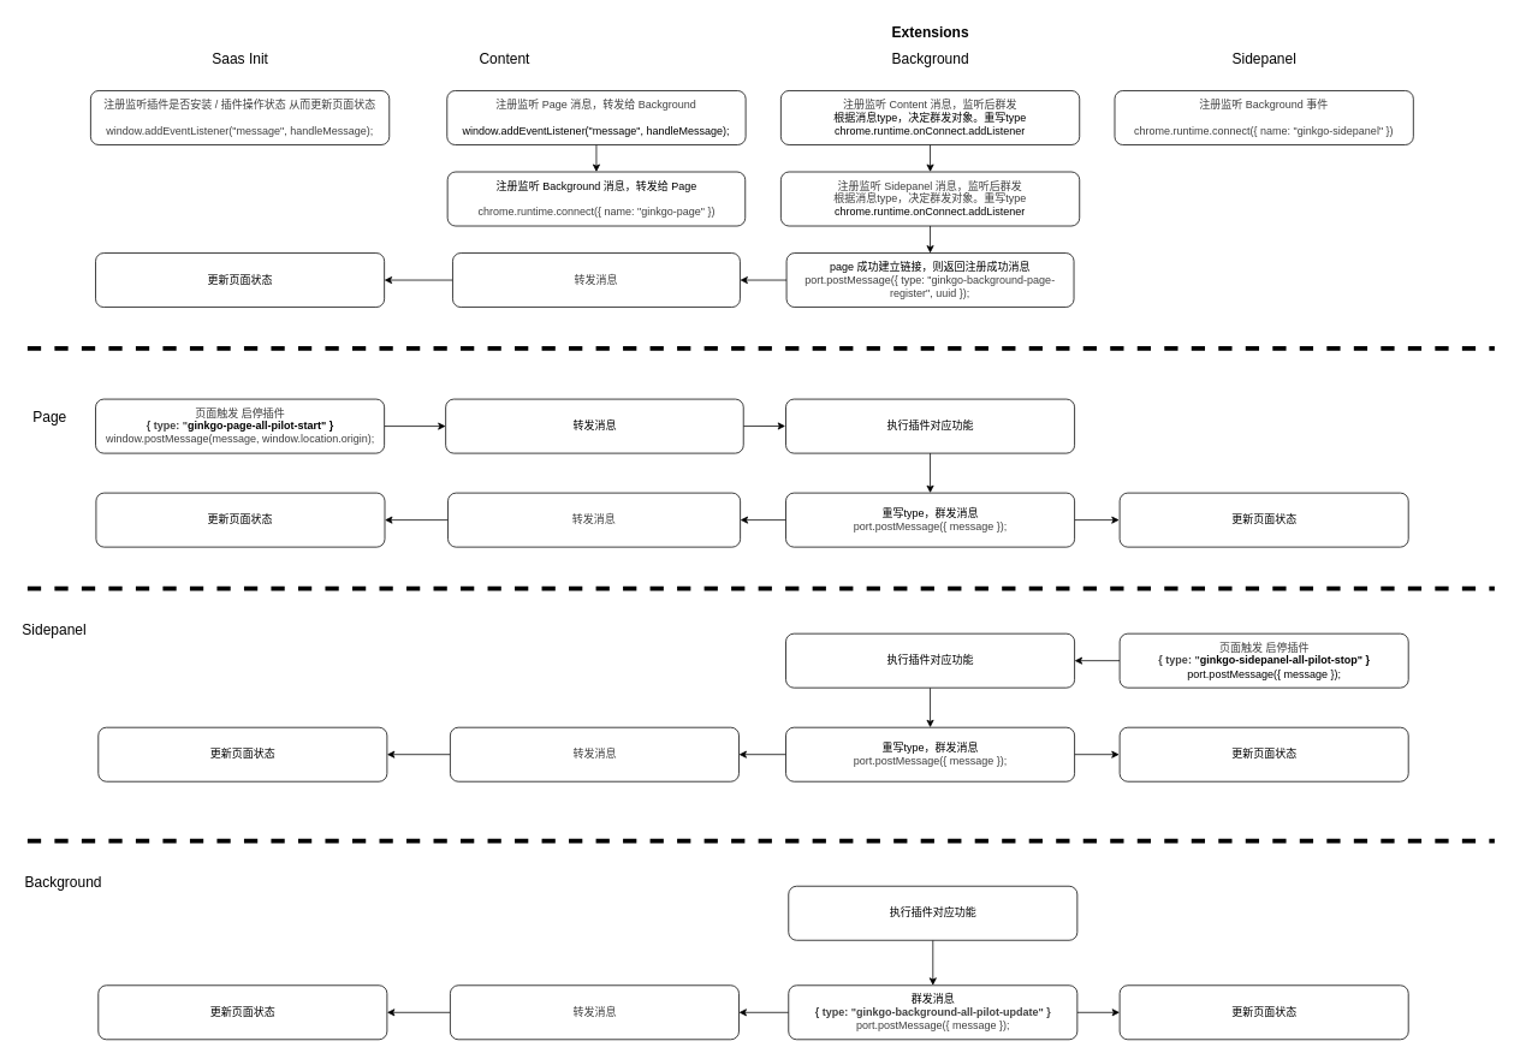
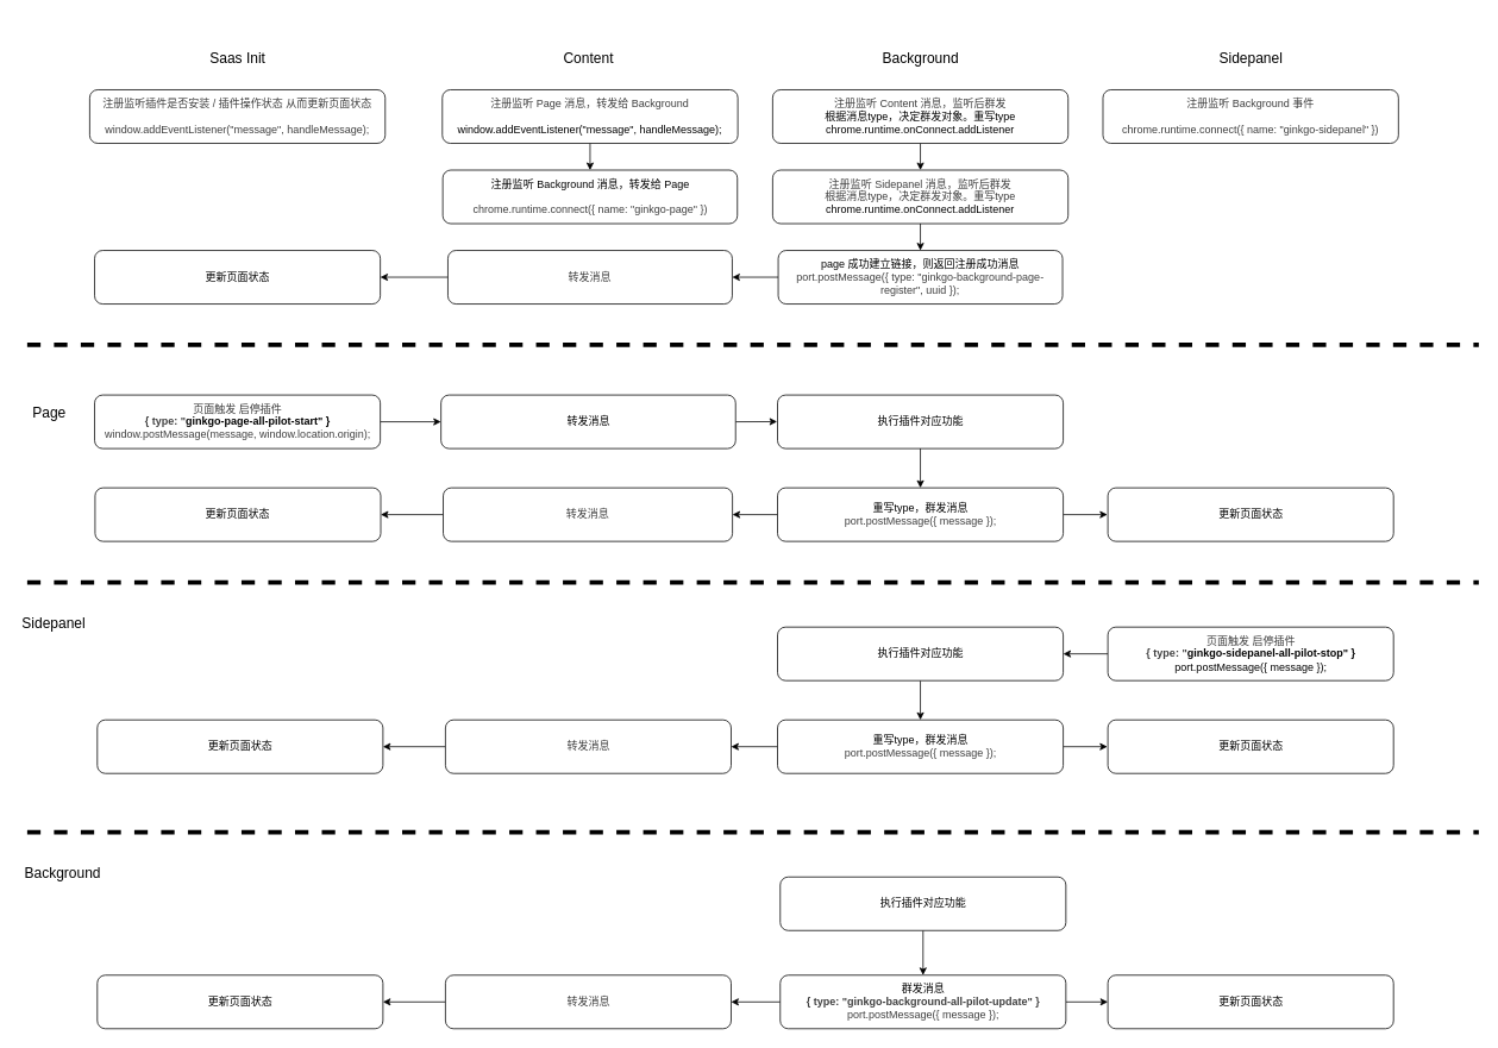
  <mxCell id="0" />
  <mxCell id="1" parent="0" />
  <mxCell id="2" value="&lt;font style=&quot;font-size: 16px;&quot;&gt;Saas Init&lt;/font&gt;" style="text;html=1;align=center;verticalAlign=middle;whiteSpace=wrap;rounded=0;" parent="1" vertex="1"><mxGeometry x="205.5" y="50" width="120" height="30" as="geometry" /></mxCell>
  <mxCell id="3" value="&lt;font style=&quot;font-size: 16px;&quot;&gt;Background&lt;/font&gt;" style="text;html=1;align=center;verticalAlign=middle;whiteSpace=wrap;rounded=0;" parent="1" vertex="1"><mxGeometry x="975.5" y="50" width="110" height="30" as="geometry" /></mxCell>
- <mxCell id="4" value="&lt;font style=&quot;font-size: 16px;&quot;&gt;Content&lt;/font&gt;" style="text;html=1;align=center;verticalAlign=middle;whiteSpace=wrap;rounded=0;" parent="1" vertex="1"><mxGeometry x="503.5" y="50" width="110" height="30" as="geometry" /></mxCell>
+ <mxCell id="4" value="&lt;font style=&quot;font-size: 16px;&quot;&gt;Content&lt;/font&gt;" style="text;html=1;align=center;verticalAlign=middle;whiteSpace=wrap;rounded=0;" parent="1" vertex="1"><mxGeometry x="603.5" y="50" width="110" height="30" as="geometry" /></mxCell>
  <mxCell id="5" style="edgeStyle=none;html=1;exitX=0.5;exitY=1;exitDx=0;exitDy=0;entryX=0.5;entryY=0;entryDx=0;entryDy=0;" parent="1" source="6" target="10" edge="1"><mxGeometry relative="1" as="geometry" /></mxCell>
  <mxCell id="6" value="&lt;div&gt;&lt;span style=&quot;color: rgb(63, 63, 63);&quot;&gt;&lt;font&gt;注册监听 Page 消息，转发给 Background&lt;/font&gt;&lt;/span&gt;&lt;/div&gt;&lt;div&gt;&lt;span style=&quot;color: rgb(63, 63, 63);&quot;&gt;&lt;font&gt;&lt;br&gt;&lt;/font&gt;&lt;/span&gt;&lt;/div&gt;&lt;div&gt;&lt;span style=&quot;background-color: transparent;&quot;&gt;window.addEventListener(&quot;message&quot;, handleMessage);&lt;/span&gt;&lt;/div&gt;" style="rounded=1;whiteSpace=wrap;html=1;" parent="1" vertex="1"><mxGeometry x="495" y="100" width="331" height="60" as="geometry" /></mxCell>
  <mxCell id="7" style="edgeStyle=none;html=1;exitX=1;exitY=0.5;exitDx=0;exitDy=0;entryX=0;entryY=0.5;entryDx=0;entryDy=0;" parent="1" source="8" target="20" edge="1"><mxGeometry relative="1" as="geometry" /></mxCell>
  <mxCell id="8" value="&lt;div&gt;&lt;span style=&quot;color: rgb(63, 63, 63);&quot;&gt;&lt;font&gt;页面触发 启停插件&lt;/font&gt;&lt;/span&gt;&lt;/div&gt;&lt;div&gt;&lt;span style=&quot;color: rgb(63, 63, 63);&quot;&gt;&lt;font&gt;&lt;b&gt;{ type: &quot;&lt;/b&gt;&lt;/font&gt;&lt;/span&gt;&lt;span style=&quot;background-color: transparent;&quot;&gt;&lt;b&gt;ginkgo-page-all-pilot-start&quot; }&lt;/b&gt;&lt;/span&gt;&lt;/div&gt;&lt;span style=&quot;color: rgb(63, 63, 63);&quot;&gt;&lt;font&gt;window.postMessage(message, window.location.origin);&lt;/font&gt;&lt;/span&gt;" style="rounded=1;whiteSpace=wrap;html=1;" parent="1" vertex="1"><mxGeometry x="105.5" y="442" width="320" height="60" as="geometry" /></mxCell>
  <mxCell id="9" value="&lt;div&gt;&lt;span style=&quot;color: rgb(63, 63, 63);&quot;&gt;&lt;font&gt;注册监听插件是否安装 / 插件操作状态 从而更新页面状态&lt;/font&gt;&lt;/span&gt;&lt;/div&gt;&lt;div&gt;&lt;br&gt;&lt;/div&gt;&lt;span style=&quot;color: rgb(63, 63, 63);&quot;&gt;&lt;font&gt;window.addEventListener(&quot;message&quot;, handleMessage);&lt;/font&gt;&lt;/span&gt;" style="rounded=1;whiteSpace=wrap;html=1;" parent="1" vertex="1"><mxGeometry x="100" y="100" width="331" height="60" as="geometry" /></mxCell>
  <mxCell id="10" value="&lt;div&gt;注册监听 Background 消息，&lt;span style=&quot;background-color: transparent;&quot;&gt;转发给 Page&lt;/span&gt;&lt;/div&gt;&lt;div&gt;&lt;span style=&quot;background-color: transparent;&quot;&gt;&lt;br&gt;&lt;/span&gt;&lt;/div&gt;&lt;span style=&quot;color: rgb(63, 63, 63);&quot;&gt;&lt;font&gt;chrome.runtime.connect({ name: &quot;ginkgo-page&quot; })&lt;/font&gt;&lt;/span&gt;" style="rounded=1;whiteSpace=wrap;html=1;" parent="1" vertex="1"><mxGeometry x="495.5" y="190" width="330" height="60" as="geometry" /></mxCell>
  <mxCell id="11" style="edgeStyle=none;html=1;exitX=0;exitY=0.5;exitDx=0;exitDy=0;entryX=1;entryY=0.5;entryDx=0;entryDy=0;" parent="1" source="12" target="13" edge="1"><mxGeometry relative="1" as="geometry" /></mxCell>
  <mxCell id="12" value="&lt;span style=&quot;color: rgb(63, 63, 63);&quot;&gt;转发消息&lt;/span&gt;" style="rounded=1;whiteSpace=wrap;html=1;" parent="1" vertex="1"><mxGeometry x="501.25" y="280" width="318.5" height="60" as="geometry" /></mxCell>
  <mxCell id="13" value="&lt;div&gt;更新页面状态&lt;/div&gt;" style="rounded=1;whiteSpace=wrap;html=1;" parent="1" vertex="1"><mxGeometry x="105.5" y="280" width="320" height="60" as="geometry" /></mxCell>
- <mxCell id="14" value="&lt;font style=&quot;font-size: 16px;&quot;&gt;Extensions&lt;/font&gt;" style="text;html=1;align=center;verticalAlign=middle;whiteSpace=wrap;rounded=0;fontStyle=1" parent="1" vertex="1"><mxGeometry x="975.5" y="20" width="110" height="30" as="geometry" /></mxCell>
  <mxCell id="15" value="&lt;font style=&quot;font-size: 16px;&quot;&gt;Sidepanel&lt;/font&gt;" style="text;html=1;align=center;verticalAlign=middle;whiteSpace=wrap;rounded=0;" parent="1" vertex="1"><mxGeometry x="1345.5" y="50" width="110" height="30" as="geometry" /></mxCell>
  <mxCell id="16" style="edgeStyle=none;html=1;exitX=0.5;exitY=1;exitDx=0;exitDy=0;entryX=0.5;entryY=0;entryDx=0;entryDy=0;" parent="1" source="17" target="54" edge="1"><mxGeometry relative="1" as="geometry" /></mxCell>
  <mxCell id="17" value="&lt;div&gt;&lt;span style=&quot;color: rgb(63, 63, 63);&quot;&gt;&lt;font&gt;注册监听 Content 消息&lt;/font&gt;&lt;/span&gt;&lt;span style=&quot;color: rgb(63, 63, 63); background-color: transparent;&quot;&gt;，监听后群发&lt;/span&gt;&lt;/div&gt;&lt;div&gt;根据消息type，决定群发对象。重写type&lt;/div&gt;&lt;div&gt;chrome.runtime.onConnect.addListener&lt;/div&gt;" style="rounded=1;whiteSpace=wrap;html=1;" parent="1" vertex="1"><mxGeometry x="865" y="100" width="331" height="60" as="geometry" /></mxCell>
  <mxCell id="18" value="" style="endArrow=none;dashed=1;html=1;strokeWidth=5;" parent="1" edge="1"><mxGeometry width="50" height="50" relative="1" as="geometry"><mxPoint x="30" y="385.89" as="sourcePoint" /><mxPoint x="1656" y="385.89" as="targetPoint" /></mxGeometry></mxCell>
  <mxCell id="19" style="edgeStyle=none;html=1;exitX=1;exitY=0.5;exitDx=0;exitDy=0;" parent="1" source="20" edge="1"><mxGeometry relative="1" as="geometry"><mxPoint x="870" y="471.846" as="targetPoint" /></mxGeometry></mxCell>
  <mxCell id="20" value="&lt;div&gt;转发消息&lt;/div&gt;" style="rounded=1;whiteSpace=wrap;html=1;" parent="1" vertex="1"><mxGeometry x="493.5" y="442" width="330" height="60" as="geometry" /></mxCell>
  <mxCell id="21" style="edgeStyle=none;html=1;exitX=0.5;exitY=1;exitDx=0;exitDy=0;entryX=0.5;entryY=0;entryDx=0;entryDy=0;" parent="1" source="22" target="29" edge="1"><mxGeometry relative="1" as="geometry" /></mxCell>
  <mxCell id="22" value="&lt;span style=&quot;color: rgb(0, 0, 0);&quot;&gt;执行插件对应功能&lt;/span&gt;" style="rounded=1;whiteSpace=wrap;html=1;" parent="1" vertex="1"><mxGeometry x="873.5" y="982" width="320" height="60" as="geometry" /></mxCell>
  <mxCell id="23" style="edgeStyle=none;html=1;exitX=0.5;exitY=1;exitDx=0;exitDy=0;entryX=0.5;entryY=0;entryDx=0;entryDy=0;" parent="1" source="24" target="37" edge="1"><mxGeometry relative="1" as="geometry" /></mxCell>
  <mxCell id="24" value="执行插件对应功能" style="rounded=1;whiteSpace=wrap;html=1;" parent="1" vertex="1"><mxGeometry x="870.5" y="442" width="320" height="60" as="geometry" /></mxCell>
  <mxCell id="25" value="&lt;div&gt;更新页面状态&lt;/div&gt;" style="rounded=1;whiteSpace=wrap;html=1;" parent="1" vertex="1"><mxGeometry x="1240.5" y="1092" width="320" height="60" as="geometry" /></mxCell>
  <mxCell id="26" style="edgeStyle=none;html=1;exitX=0;exitY=0.5;exitDx=0;exitDy=0;entryX=1;entryY=0.5;entryDx=0;entryDy=0;" parent="1" source="29" target="30" edge="1"><mxGeometry relative="1" as="geometry" /></mxCell>
  <mxCell id="27" style="edgeStyle=none;html=1;exitX=0;exitY=0.5;exitDx=0;exitDy=0;entryX=1;entryY=0.5;entryDx=0;entryDy=0;" parent="1" source="30" target="31" edge="1"><mxGeometry relative="1" as="geometry" /></mxCell>
  <mxCell id="28" style="edgeStyle=none;html=1;exitX=1;exitY=0.5;exitDx=0;exitDy=0;entryX=0;entryY=0.5;entryDx=0;entryDy=0;" parent="1" source="29" target="25" edge="1"><mxGeometry relative="1" as="geometry" /></mxCell>
  <mxCell id="29" value="&lt;div&gt;群发消息&lt;/div&gt;&lt;div&gt;&lt;span style=&quot;color: rgb(63, 63, 63);&quot;&gt;&lt;b&gt;{ type: &quot;&lt;/b&gt;&lt;/span&gt;&lt;span style=&quot;color: rgb(63, 63, 63); background-color: transparent;&quot;&gt;&lt;b&gt;ginkgo-background-all-pilot-update&quot; }&lt;/b&gt;&lt;/span&gt;&lt;/div&gt;&lt;span style=&quot;color: rgb(63, 63, 63);&quot;&gt;port.postMessage({ message });&lt;/span&gt;" style="rounded=1;whiteSpace=wrap;html=1;" parent="1" vertex="1"><mxGeometry x="873.5" y="1092" width="320" height="60" as="geometry" /></mxCell>
  <mxCell id="30" value="&lt;span style=&quot;color: rgb(63, 63, 63);&quot;&gt;转发消息&lt;/span&gt;" style="rounded=1;whiteSpace=wrap;html=1;" parent="1" vertex="1"><mxGeometry x="498.5" y="1092" width="320" height="60" as="geometry" /></mxCell>
  <mxCell id="31" value="&lt;div&gt;更新页面状态&lt;/div&gt;" style="rounded=1;whiteSpace=wrap;html=1;" parent="1" vertex="1"><mxGeometry x="108.5" y="1092" width="320" height="60" as="geometry" /></mxCell>
  <mxCell id="32" value="&lt;div&gt;&lt;span style=&quot;color: rgb(63, 63, 63);&quot;&gt;&lt;font&gt;注册监听 Background 事件&lt;/font&gt;&lt;/span&gt;&lt;/div&gt;&lt;div&gt;&lt;br&gt;&lt;/div&gt;&lt;div&gt;&lt;span style=&quot;color: rgb(63, 63, 63);&quot;&gt;chrome.runtime.connect({ name: &quot;ginkgo-sidepanel&quot; })&lt;/span&gt;&lt;/div&gt;" style="rounded=1;whiteSpace=wrap;html=1;" parent="1" vertex="1"><mxGeometry x="1235" y="100" width="331" height="60" as="geometry" /></mxCell>
  <mxCell id="33" value="" style="endArrow=none;dashed=1;html=1;strokeWidth=5;" parent="1" edge="1"><mxGeometry width="50" height="50" relative="1" as="geometry"><mxPoint x="30" y="932" as="sourcePoint" /><mxPoint x="1656" y="932" as="targetPoint" /></mxGeometry></mxCell>
  <mxCell id="34" value="" style="endArrow=none;dashed=1;html=1;strokeWidth=5;" parent="1" edge="1"><mxGeometry width="50" height="50" relative="1" as="geometry"><mxPoint x="30" y="652" as="sourcePoint" /><mxPoint x="1656" y="652" as="targetPoint" /></mxGeometry></mxCell>
  <mxCell id="35" style="edgeStyle=none;html=1;exitX=1;exitY=0.5;exitDx=0;exitDy=0;" parent="1" source="37" edge="1"><mxGeometry relative="1" as="geometry"><mxPoint x="1240" y="576" as="targetPoint" /></mxGeometry></mxCell>
  <mxCell id="36" style="edgeStyle=none;html=1;exitX=0;exitY=0.5;exitDx=0;exitDy=0;entryX=1;entryY=0.5;entryDx=0;entryDy=0;" parent="1" source="37" target="40" edge="1"><mxGeometry relative="1" as="geometry" /></mxCell>
  <mxCell id="37" value="&lt;div&gt;重写type，群发消息&lt;/div&gt;&lt;span style=&quot;color: rgb(63, 63, 63);&quot;&gt;port.postMessage({ message });&lt;/span&gt;" style="rounded=1;whiteSpace=wrap;html=1;" parent="1" vertex="1"><mxGeometry x="870.5" y="546" width="320" height="60" as="geometry" /></mxCell>
  <mxCell id="38" value="&lt;div&gt;更新页面状态&lt;/div&gt;" style="rounded=1;whiteSpace=wrap;html=1;" parent="1" vertex="1"><mxGeometry x="1240.5" y="546" width="320" height="60" as="geometry" /></mxCell>
  <mxCell id="39" style="edgeStyle=none;html=1;exitX=0;exitY=0.5;exitDx=0;exitDy=0;entryX=1;entryY=0.5;entryDx=0;entryDy=0;" parent="1" source="40" target="41" edge="1"><mxGeometry relative="1" as="geometry" /></mxCell>
  <mxCell id="40" value="&lt;span style=&quot;color: rgb(63, 63, 63);&quot;&gt;转发消息&lt;/span&gt;" style="rounded=1;whiteSpace=wrap;html=1;" parent="1" vertex="1"><mxGeometry x="496" y="546" width="324" height="60" as="geometry" /></mxCell>
  <mxCell id="41" value="&lt;div&gt;更新页面状态&lt;/div&gt;" style="rounded=1;whiteSpace=wrap;html=1;" parent="1" vertex="1"><mxGeometry x="106" y="546" width="320" height="60" as="geometry" /></mxCell>
  <mxCell id="42" style="edgeStyle=none;html=1;exitX=0;exitY=0.5;exitDx=0;exitDy=0;entryX=1;entryY=0.5;entryDx=0;entryDy=0;" parent="1" source="43" target="45" edge="1"><mxGeometry relative="1" as="geometry" /></mxCell>
  <mxCell id="43" value="&lt;div&gt;&lt;span style=&quot;color: rgb(63, 63, 63);&quot;&gt;页面触发 启停插件&lt;/span&gt;&lt;/div&gt;&lt;div&gt;&lt;div&gt;&lt;span style=&quot;color: rgb(63, 63, 63);&quot;&gt;&lt;b&gt;{ type: &quot;&lt;/b&gt;&lt;/span&gt;&lt;span style=&quot;background-color: transparent;&quot;&gt;&lt;b&gt;ginkgo-sidepanel-all-pilot-stop&quot; }&lt;/b&gt;&lt;/span&gt;&lt;/div&gt;&lt;span style=&quot;color: rgb(63, 63, 63);&quot;&gt;&lt;/span&gt;&lt;div&gt;&lt;span style=&quot;background-color: transparent;&quot;&gt;port.postMessage({ message });&lt;/span&gt;&lt;/div&gt;&lt;/div&gt;" style="rounded=1;whiteSpace=wrap;html=1;" parent="1" vertex="1"><mxGeometry x="1240.5" y="702" width="320" height="60" as="geometry" /></mxCell>
  <mxCell id="44" style="edgeStyle=none;html=1;exitX=0.5;exitY=1;exitDx=0;exitDy=0;entryX=0.5;entryY=0;entryDx=0;entryDy=0;" parent="1" source="45" target="48" edge="1"><mxGeometry relative="1" as="geometry" /></mxCell>
  <mxCell id="45" value="执行插件对应功能" style="rounded=1;whiteSpace=wrap;html=1;" parent="1" vertex="1"><mxGeometry x="870.5" y="702" width="320" height="60" as="geometry" /></mxCell>
  <mxCell id="46" style="edgeStyle=none;html=1;exitX=1;exitY=0.5;exitDx=0;exitDy=0;" parent="1" source="48" edge="1"><mxGeometry relative="1" as="geometry"><mxPoint x="1240" y="836" as="targetPoint" /></mxGeometry></mxCell>
  <mxCell id="47" style="edgeStyle=none;html=1;exitX=0;exitY=0.5;exitDx=0;exitDy=0;entryX=1;entryY=0.5;entryDx=0;entryDy=0;" parent="1" source="48" target="51" edge="1"><mxGeometry relative="1" as="geometry" /></mxCell>
  <mxCell id="48" value="&lt;div&gt;重写type，群发消息&lt;/div&gt;&lt;span style=&quot;color: rgb(63, 63, 63);&quot;&gt;port.postMessage({ message });&lt;/span&gt;" style="rounded=1;whiteSpace=wrap;html=1;" parent="1" vertex="1"><mxGeometry x="870.5" y="806" width="320" height="60" as="geometry" /></mxCell>
  <mxCell id="49" value="&lt;div&gt;更新页面状态&lt;/div&gt;" style="rounded=1;whiteSpace=wrap;html=1;" parent="1" vertex="1"><mxGeometry x="1240.5" y="806" width="320" height="60" as="geometry" /></mxCell>
  <mxCell id="50" style="edgeStyle=none;html=1;exitX=0;exitY=0.5;exitDx=0;exitDy=0;entryX=1;entryY=0.5;entryDx=0;entryDy=0;" parent="1" source="51" target="52" edge="1"><mxGeometry relative="1" as="geometry" /></mxCell>
  <mxCell id="51" value="&lt;span style=&quot;color: rgb(63, 63, 63);&quot;&gt;转发消息&lt;/span&gt;" style="rounded=1;whiteSpace=wrap;html=1;" parent="1" vertex="1"><mxGeometry x="498.5" y="806" width="320" height="60" as="geometry" /></mxCell>
  <mxCell id="52" value="&lt;div&gt;更新页面状态&lt;/div&gt;" style="rounded=1;whiteSpace=wrap;html=1;" parent="1" vertex="1"><mxGeometry x="108.5" y="806" width="320" height="60" as="geometry" /></mxCell>
  <mxCell id="53" style="edgeStyle=none;html=1;exitX=0.5;exitY=1;exitDx=0;exitDy=0;entryX=0.5;entryY=0;entryDx=0;entryDy=0;" parent="1" source="54" target="59" edge="1"><mxGeometry relative="1" as="geometry" /></mxCell>
  <mxCell id="54" value="&lt;div&gt;&lt;span style=&quot;color: rgb(63, 63, 63);&quot;&gt;&lt;font&gt;注册监听 Sidepanel 消息&lt;/font&gt;&lt;/span&gt;&lt;span style=&quot;color: rgb(63, 63, 63); background-color: transparent;&quot;&gt;，监听后群发&lt;/span&gt;&lt;/div&gt;&lt;div&gt;&lt;span style=&quot;color: rgb(63, 63, 63);&quot;&gt;根据消息type，决定群发对象&lt;/span&gt;&lt;span style=&quot;color: rgb(63, 63, 63); background-color: transparent;&quot;&gt;。重写type&lt;/span&gt;&lt;/div&gt;&lt;div&gt;chrome.runtime.onConnect.addListener&lt;/div&gt;" style="rounded=1;whiteSpace=wrap;html=1;" parent="1" vertex="1"><mxGeometry x="865" y="190" width="331" height="60" as="geometry" /></mxCell>
  <mxCell id="55" value="Page" style="text;html=1;align=center;verticalAlign=middle;whiteSpace=wrap;rounded=0;fontSize=16;" parent="1" vertex="1"><mxGeometry x="25" y="447" width="60" height="30" as="geometry" /></mxCell>
  <mxCell id="56" value="Sidepanel" style="text;html=1;align=center;verticalAlign=middle;whiteSpace=wrap;rounded=0;fontSize=16;" parent="1" vertex="1"><mxGeometry y="682" width="80" height="30" as="geometry" x="20" /></mxCell>
  <mxCell id="57" value="Background" style="text;html=1;align=center;verticalAlign=middle;whiteSpace=wrap;rounded=0;fontSize=16;" parent="1" vertex="1"><mxGeometry y="962" width="100" height="30" as="geometry" x="20" /></mxCell>
  <mxCell id="58" style="edgeStyle=none;html=1;exitX=0;exitY=0.5;exitDx=0;exitDy=0;entryX=1;entryY=0.5;entryDx=0;entryDy=0;" parent="1" source="59" target="12" edge="1"><mxGeometry relative="1" as="geometry" /></mxCell>
  <mxCell id="59" value="&lt;div&gt;page 成功建立链接，则返回注册成功消息&lt;/div&gt;&lt;span style=&quot;color: rgb(63, 63, 63);&quot;&gt;&lt;font&gt;port.postMessage({ type: &quot;ginkgo-background-page-register&quot;, uuid });&lt;/font&gt;&lt;/span&gt;" style="rounded=1;whiteSpace=wrap;html=1;" parent="1" vertex="1"><mxGeometry x="871.25" y="280" width="318.5" height="60" as="geometry" /></mxCell>
